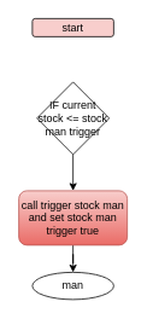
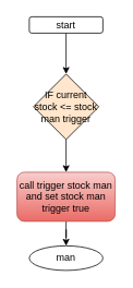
  <mxCell id="0" />
  <mxCell id="1" parent="0" />
- <mxCell id="3" value="start" style="rounded=1;whiteSpace=wrap;html=1;fillColor=#f8cecc;" vertex="1" parent="1"><mxGeometry x="35" y="20" width="90" height="20" as="geometry" /></mxCell>
+ <mxCell id="2" value="" style="edgeStyle=orthogonalEdgeStyle;rounded=0;orthogonalLoop=1;jettySize=auto;html=1;" edge="1" parent="1" source="3" target="5"><mxGeometry relative="1" as="geometry" /></mxCell>
+ <mxCell id="3" value="start" style="rounded=1;whiteSpace=wrap;html=1;" vertex="1" parent="1"><mxGeometry x="35" y="20" width="90" height="20" as="geometry" /></mxCell>
  <mxCell id="4" value="" style="edgeStyle=orthogonalEdgeStyle;rounded=0;orthogonalLoop=1;jettySize=auto;html=1;" edge="1" parent="1" source="5" target="7"><mxGeometry relative="1" as="geometry" /></mxCell>
- <mxCell id="5" value="IF current stock &amp;lt;= stock man trigger" style="rhombus;whiteSpace=wrap;html=1;" vertex="1" parent="1"><mxGeometry x="40" y="90" width="80" height="80" as="geometry" /></mxCell>
+ <mxCell id="5" value="IF current stock &amp;lt;= stock man trigger" style="rhombus;whiteSpace=wrap;html=1;fillColor=#ffe6cc;" vertex="1" parent="1"><mxGeometry x="40" y="90" width="80" height="80" as="geometry" /></mxCell>
  <mxCell id="6" value="" style="edgeStyle=orthogonalEdgeStyle;rounded=0;orthogonalLoop=1;jettySize=auto;html=1;" edge="1" parent="1" source="7" target="8"><mxGeometry relative="1" as="geometry" /></mxCell>
  <mxCell id="7" value="call trigger stock man&lt;br&gt;and set stock man trigger true" style="rounded=1;whiteSpace=wrap;html=1;fillColor=#f8cecc;gradientColor=#ea6b66;strokeColor=#b85450;" vertex="1" parent="1"><mxGeometry x="20" y="210" width="120" height="60" as="geometry" /></mxCell>
  <mxCell id="8" value="man" style="ellipse;whiteSpace=wrap;html=1;" vertex="1" parent="1"><mxGeometry x="35" y="300" width="90" height="30" as="geometry" /></mxCell>
